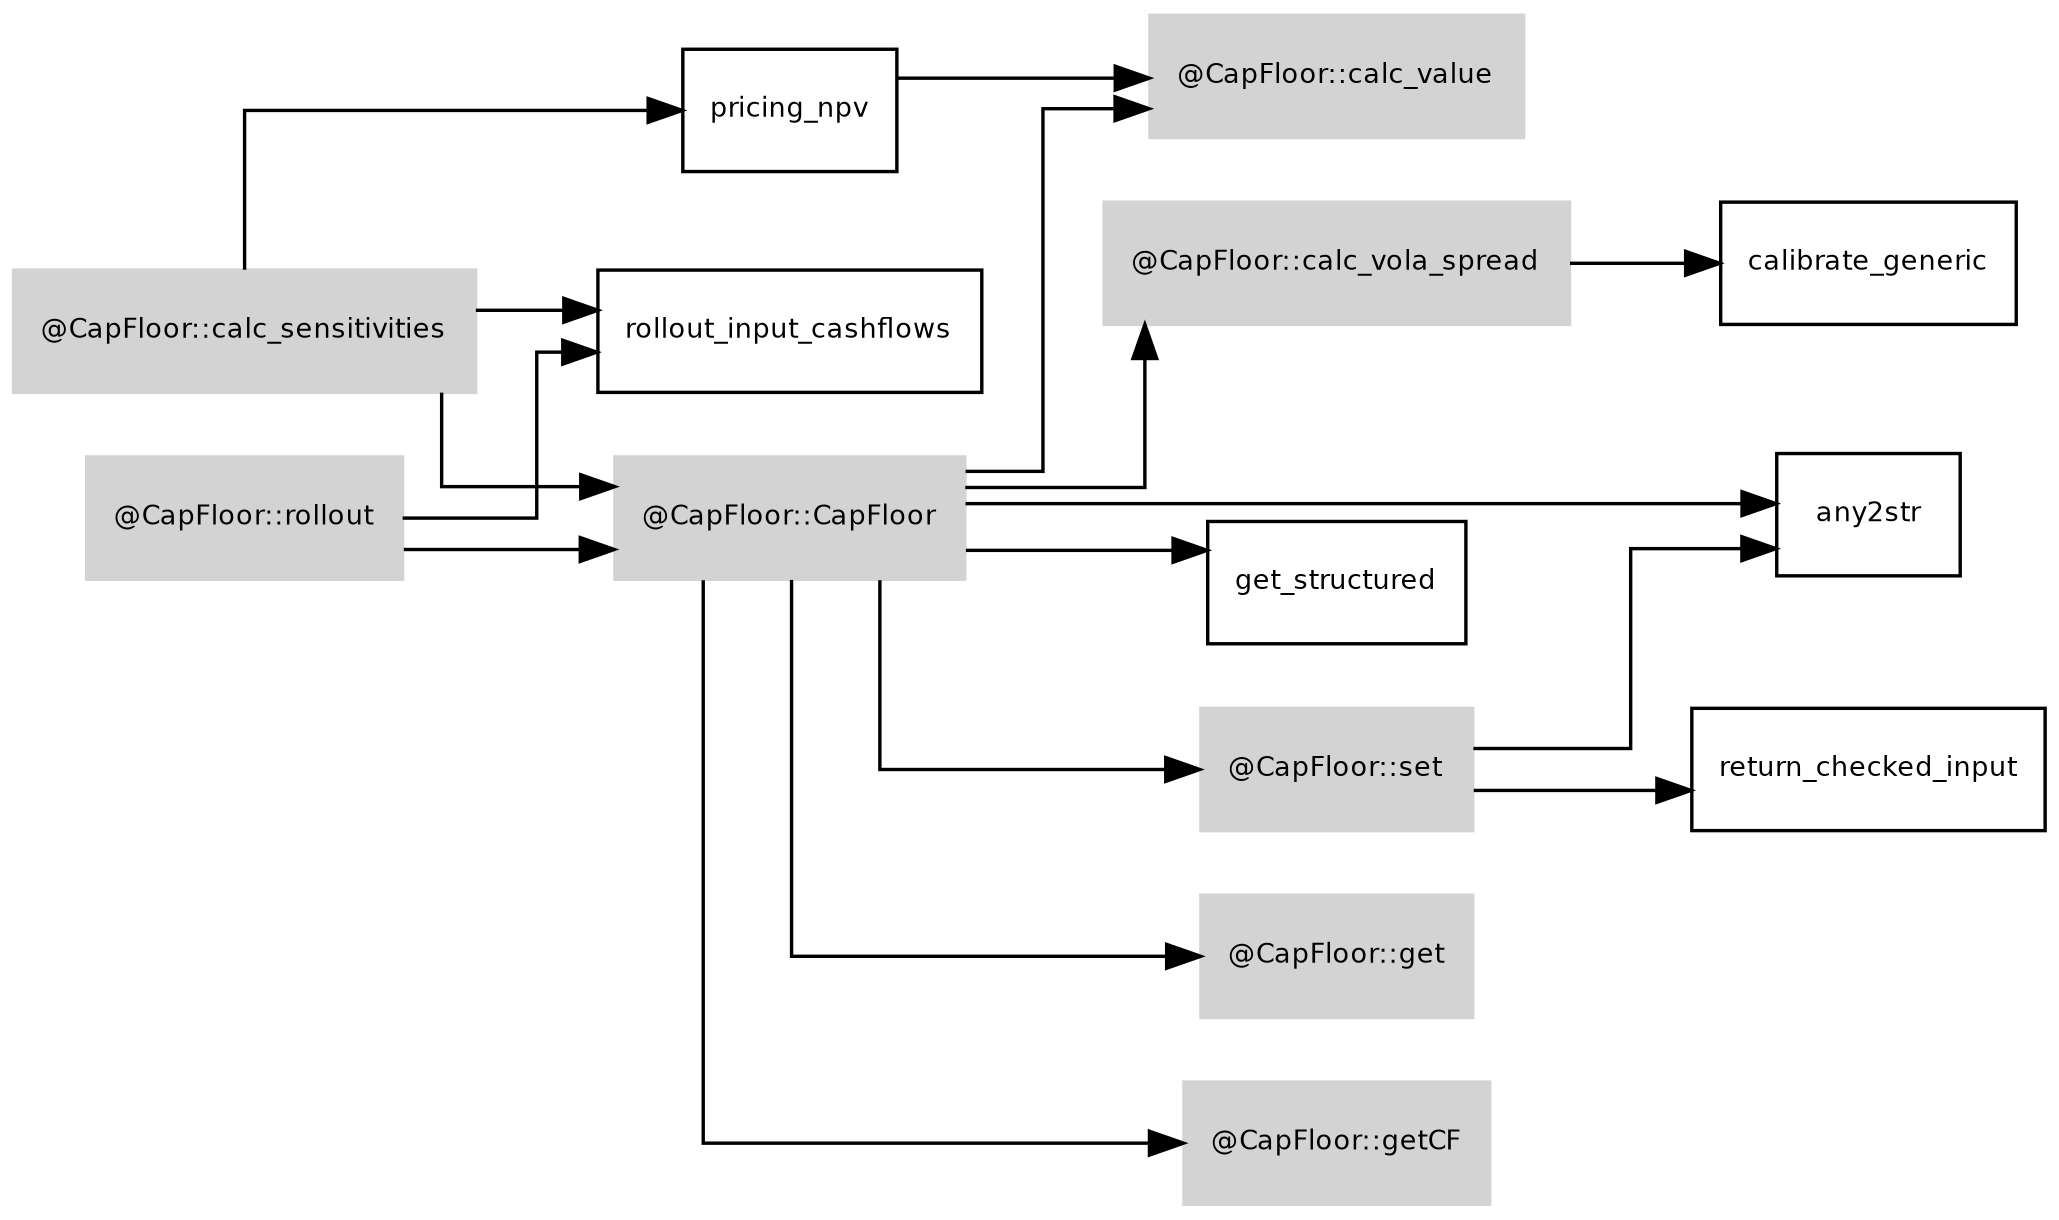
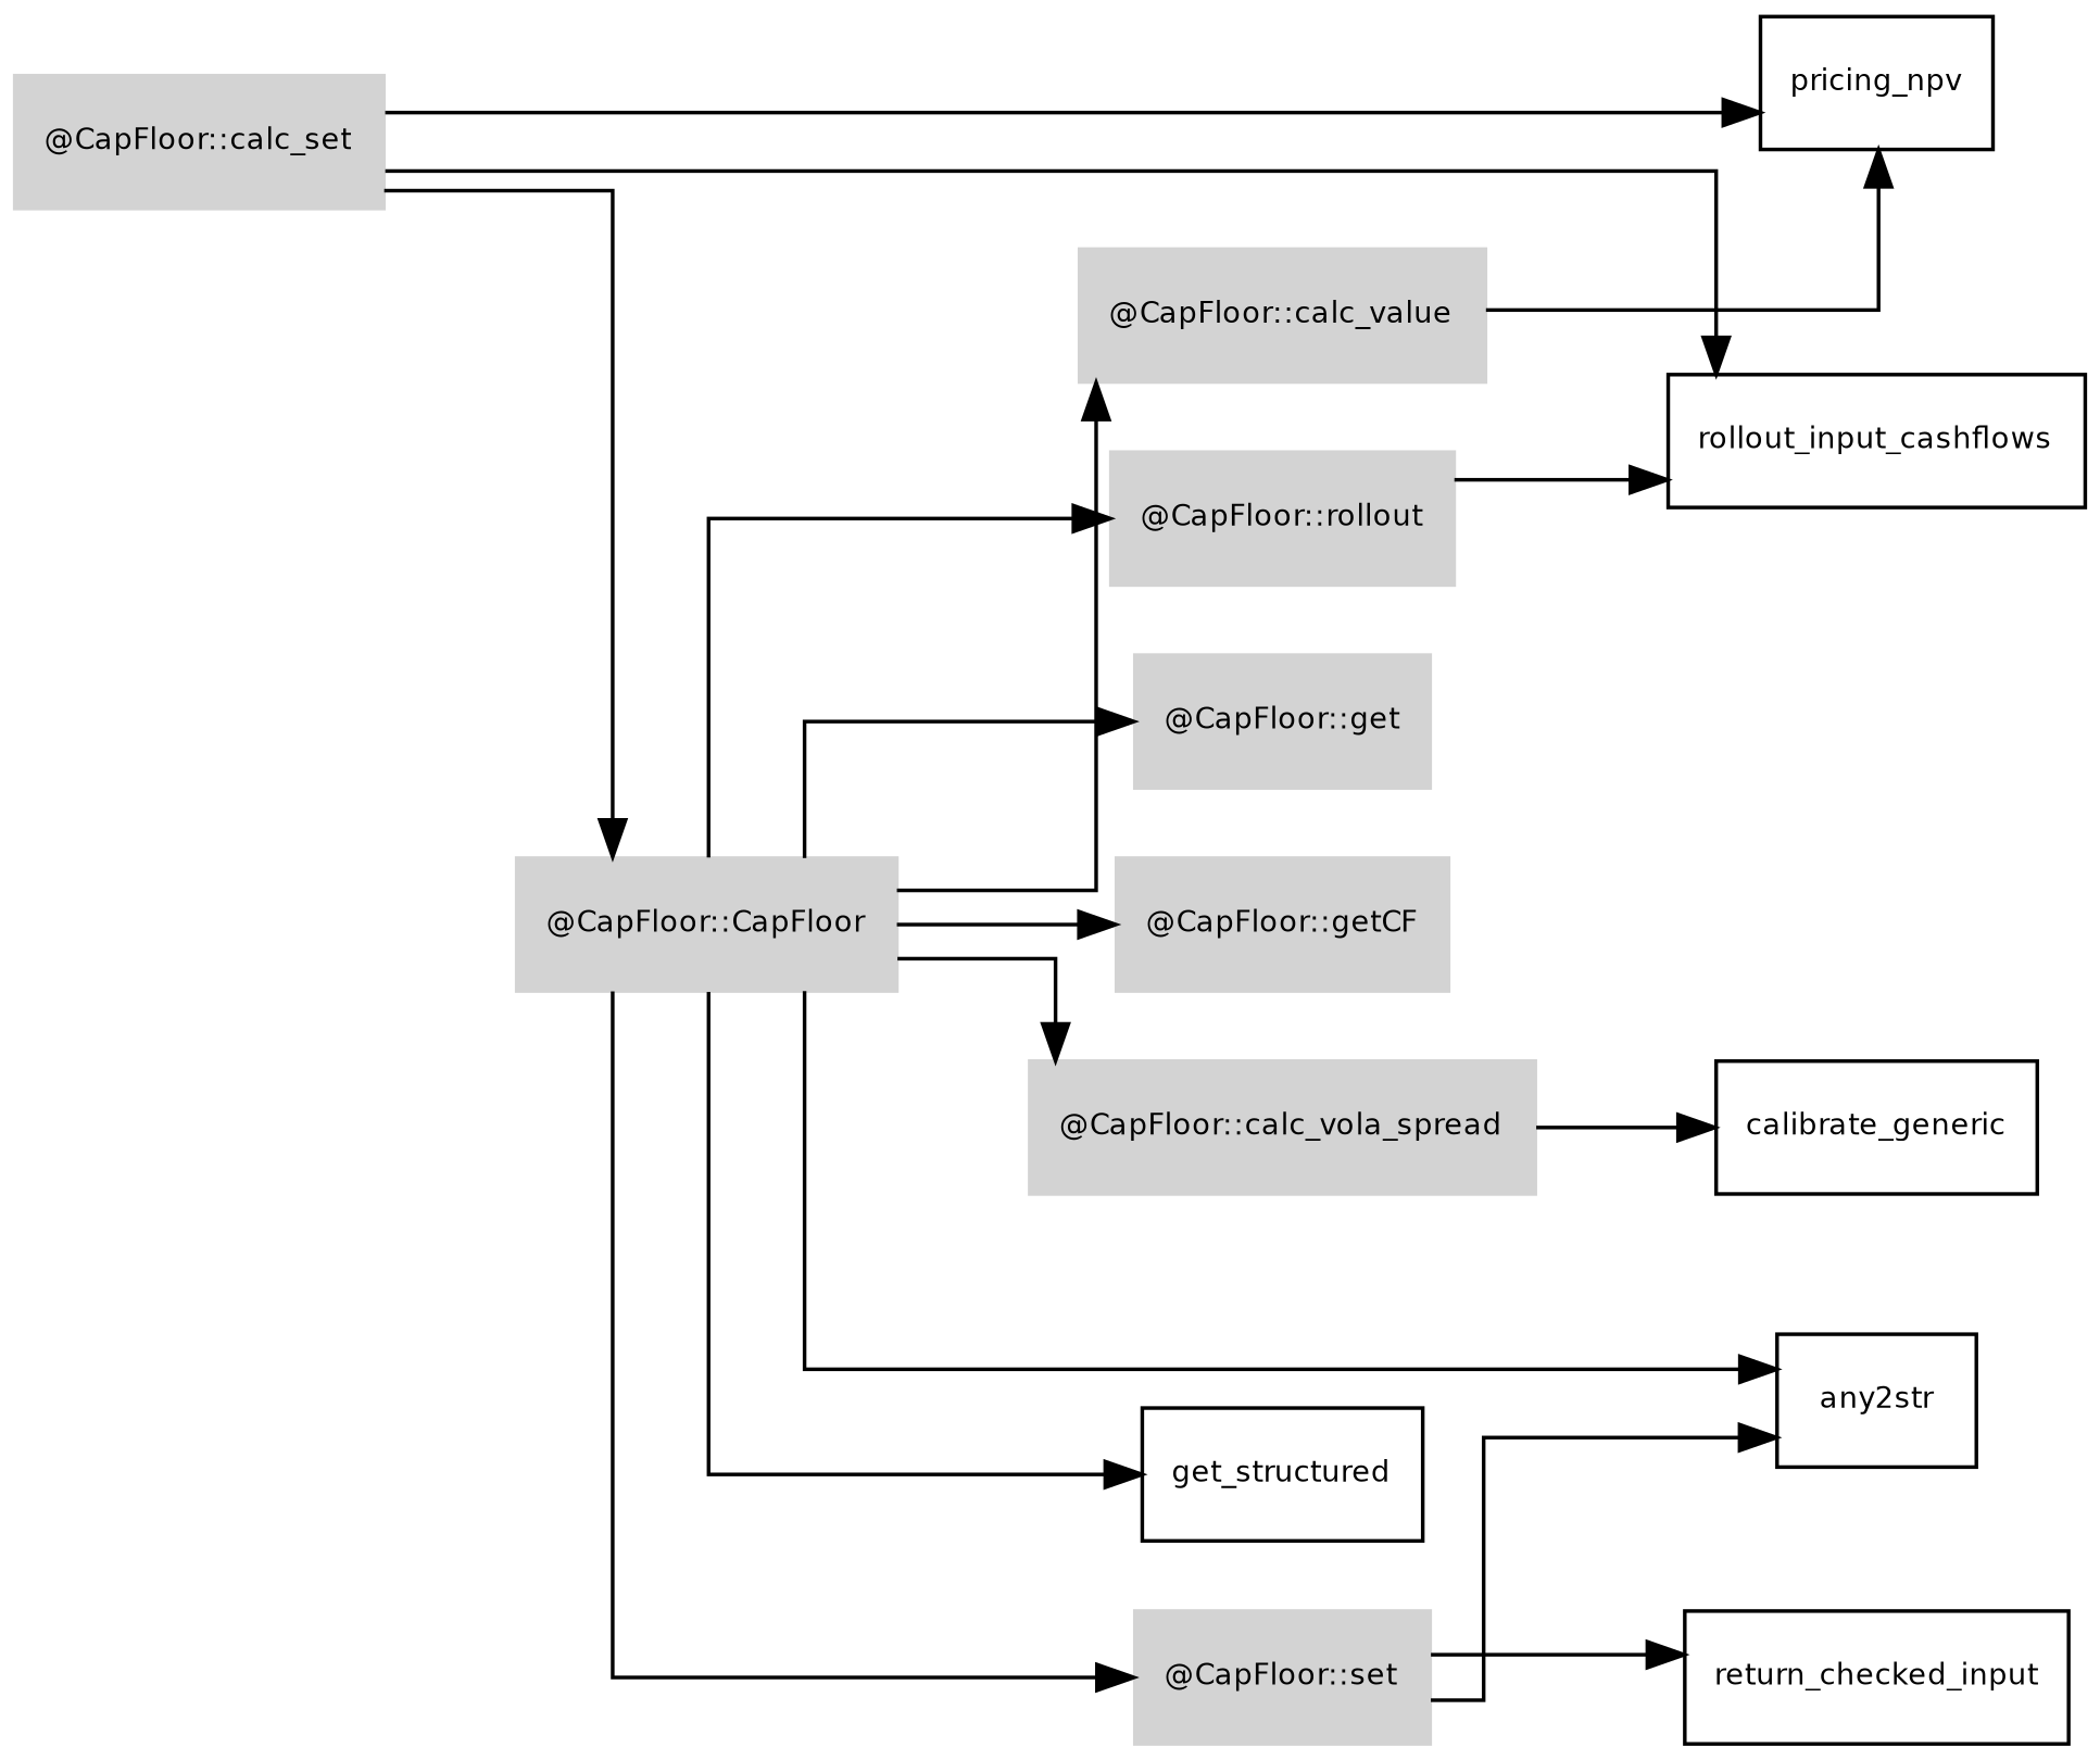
  digraph {
    fontname="Bitstream Vera Sans"
    fontsize=8
    rankdir=LR
    splines=ortho
    node [color=lightgrey fontname="Bitstream Vera Sans" fontsize=8 shape=record style=filled]
    edge [fontname="Bitstream Vera Sans" fontsize=8]
    "@CapFloor::CapFloor"
-   "@CapFloor::calc_sensitivities"
+   "@CapFloor::calc_sensitivities" [label="@CapFloor::calc_set"]
    "@CapFloor::calc_value"
    "@CapFloor::calc_vola_spread"
    "@CapFloor::get"
    "@CapFloor::getCF"
    "@CapFloor::rollout"
    "@CapFloor::set"
    any2str [color="" style=""]
    n10 [label=get_structured color="" style=""]
    pricing_npv [color="" style=""]
    n12 [label=rollout_input_cashflows color="" style=""]
    calibrate_generic [color="" style=""]
    return_checked_input [color="" style=""]
    subgraph sub_1 {
      label="@CapFloor"
      style=filled
      "@CapFloor::CapFloor"
      "@CapFloor::calc_sensitivities"
      "@CapFloor::calc_value"
      "@CapFloor::calc_vola_spread"
      "@CapFloor::get"
      "@CapFloor::getCF"
      "@CapFloor::rollout"
      "@CapFloor::set"
    }
    "@CapFloor::CapFloor" -> "@CapFloor::calc_value"
    "@CapFloor::CapFloor" -> "@CapFloor::calc_vola_spread"
    "@CapFloor::CapFloor" -> "@CapFloor::get"
    "@CapFloor::CapFloor" -> "@CapFloor::getCF"
-   "@CapFloor::rollout" -> "@CapFloor::CapFloor"
+   "@CapFloor::CapFloor" -> "@CapFloor::rollout"
    "@CapFloor::CapFloor" -> "@CapFloor::set"
    "@CapFloor::CapFloor" -> any2str
    "@CapFloor::CapFloor" -> n10
    "@CapFloor::calc_sensitivities" -> "@CapFloor::CapFloor"
    "@CapFloor::calc_sensitivities" -> pricing_npv
    "@CapFloor::calc_sensitivities" -> n12
-   pricing_npv -> "@CapFloor::calc_value"
+   "@CapFloor::calc_value" -> pricing_npv
    "@CapFloor::calc_vola_spread" -> calibrate_generic
    "@CapFloor::rollout" -> n12
    "@CapFloor::set" -> any2str
    "@CapFloor::set" -> return_checked_input
  }
